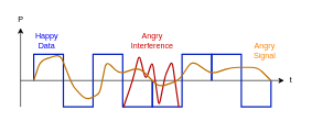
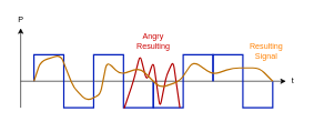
  <mxCell id="0" />
  <mxCell id="1" parent="0" />
  <mxCell id="2" value="" style="endArrow=classic;html=1;" parent="1" edge="1"><mxGeometry width="50" height="50" relative="1" as="geometry"><mxPoint x="30" y="122" as="sourcePoint" /><mxPoint x="430" y="122" as="targetPoint" /></mxGeometry></mxCell>
  <mxCell id="3" value="t" style="text;html=1;align=center;verticalAlign=middle;resizable=0;points=[];autosize=1;" parent="1" vertex="1"><mxGeometry x="430" y="112" width="20" height="20" as="geometry" /></mxCell>
  <mxCell id="4" value="" style="endArrow=classic;html=1;" parent="1" edge="1"><mxGeometry width="50" height="50" relative="1" as="geometry"><mxPoint x="30" y="162" as="sourcePoint" /><mxPoint x="30" y="42" as="targetPoint" /></mxGeometry></mxCell>
  <mxCell id="5" value="P" style="text;html=1;align=center;verticalAlign=middle;resizable=0;points=[];autosize=1;" parent="1" vertex="1"><mxGeometry x="20" y="20" width="20" height="20" as="geometry" /></mxCell>
  <mxCell id="6" value="" style="group" parent="1" vertex="1" connectable="0"><mxGeometry x="50" y="52" width="385" height="110" as="geometry" /></mxCell>
  <mxCell id="7" value="" style="pointerEvents=1;verticalLabelPosition=bottom;shadow=0;dashed=0;align=center;html=1;verticalAlign=top;shape=mxgraph.electrical.waveforms.square_wave;strokeColor=#001DBC;fontColor=#ffffff;strokeWidth=2;fillColor=none;" parent="6" vertex="1"><mxGeometry y="30" width="90" height="80" as="geometry" /></mxCell>
  <mxCell id="8" value="" style="pointerEvents=1;verticalLabelPosition=bottom;shadow=0;dashed=0;align=center;html=1;verticalAlign=top;shape=mxgraph.electrical.waveforms.square_wave;strokeColor=#001DBC;fontColor=#ffffff;strokeWidth=2;fillColor=none;" parent="6" vertex="1"><mxGeometry x="90" y="30" width="90" height="80" as="geometry" /></mxCell>
  <mxCell id="9" value="" style="pointerEvents=1;verticalLabelPosition=bottom;shadow=0;dashed=0;align=center;html=1;verticalAlign=top;shape=mxgraph.electrical.waveforms.square_wave;strokeColor=#001DBC;fontColor=#ffffff;strokeWidth=2;fillColor=none;flipV=1;" parent="6" vertex="1"><mxGeometry x="180" y="30" width="90" height="80" as="geometry" /></mxCell>
  <mxCell id="10" value="" style="pointerEvents=1;verticalLabelPosition=bottom;shadow=0;dashed=0;align=center;html=1;verticalAlign=top;shape=mxgraph.electrical.waveforms.square_wave;strokeColor=#001DBC;fontColor=#ffffff;strokeWidth=2;fillColor=none;" parent="6" vertex="1"><mxGeometry x="270" y="30" width="90" height="80" as="geometry" /></mxCell>
  <mxCell id="11" value="" style="endArrow=none;html=1;fillColor=#e51400;strokeColor=#B20000;strokeWidth=2;exitX=0.511;exitY=1.013;exitDx=0;exitDy=0;exitPerimeter=0;" parent="6" source="8" edge="1"><mxGeometry width="50" height="50" relative="1" as="geometry"><mxPoint x="140" y="70" as="sourcePoint" /><mxPoint x="220" y="110" as="targetPoint" /><Array as="points"><mxPoint x="150" y="70" /><mxPoint x="160" y="30" /><mxPoint x="170" y="70" /><mxPoint x="180" y="40" /><mxPoint x="190" y="110" /><mxPoint x="200" y="60" /><mxPoint x="210" y="40" /></Array></mxGeometry></mxCell>
- <mxCell id="12" value="Angry Interference" style="text;html=1;strokeColor=none;fillColor=none;align=center;verticalAlign=middle;whiteSpace=wrap;rounded=0;fontColor=#CC0000;" parent="6" vertex="1"><mxGeometry x="160" width="40" height="20" as="geometry" /></mxCell>
- <mxCell id="13" value="Happy Data" style="text;html=1;align=center;verticalAlign=middle;whiteSpace=wrap;rounded=0;fontColor=#0000FF;" parent="6" vertex="1"><mxGeometry width="40" height="20" as="geometry" /></mxCell>
+ <mxCell id="12" value="Angry Resulting" style="text;html=1;strokeColor=none;fillColor=none;align=center;verticalAlign=middle;whiteSpace=wrap;rounded=0;fontColor=#CC0000;" parent="6" vertex="1"><mxGeometry x="160" width="40" height="20" as="geometry" /></mxCell>
  <mxCell id="14" value="" style="endArrow=none;html=1;strokeWidth=2;fontColor=#CC0000;fillColor=#f0a30a;strokeColor=#BD7000;" parent="6" edge="1"><mxGeometry width="50" height="50" relative="1" as="geometry"><mxPoint y="70" as="sourcePoint" /><mxPoint x="360" y="70" as="targetPoint" /><Array as="points"><mxPoint x="10" y="40" /><mxPoint x="40" y="30" /><mxPoint x="60" y="80" /><mxPoint x="80" y="100" /><mxPoint x="100" y="90" /><mxPoint x="110" y="40" /><mxPoint x="130" y="60" /><mxPoint x="160" y="50" /><mxPoint x="190" y="80" /><mxPoint x="220" y="70" /><mxPoint x="240" y="40" /><mxPoint x="270" y="60" /><mxPoint x="300" y="50" /><mxPoint x="340" y="50" /></Array></mxGeometry></mxCell>
- <mxCell id="15" value="Angry&lt;br&gt;Signal" style="text;html=1;align=center;verticalAlign=middle;resizable=0;points=[];autosize=1;fontColor=#FF8000;" parent="6" vertex="1"><mxGeometry x="315" y="10" width="70" height="30" as="geometry" /></mxCell>
+ <mxCell id="15" value="Resulting&lt;br&gt;Signal" style="text;html=1;align=center;verticalAlign=middle;resizable=0;points=[];autosize=1;fontColor=#FF8000;" parent="6" vertex="1"><mxGeometry x="315" y="10" width="70" height="30" as="geometry" /></mxCell>
